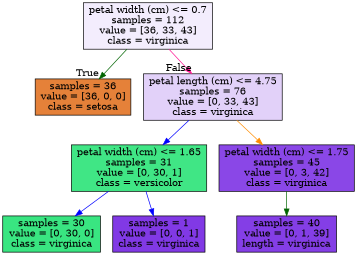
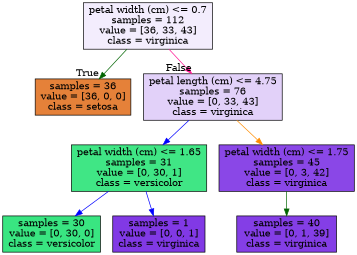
  digraph {
    node [color=black shape=box style=filled]
    edge [color=blue]
    n1 [fillcolor="#f3edfd" label="petal width (cm) <= 0.7\nsamples = 112\nvalue = [36, 33, 43]\nclass = virginica"]
    n2 [fillcolor="#e58139" label="samples = 36\nvalue = [36, 0, 0]\nclass = setosa"]
    n3 [fillcolor="#e2d1f9" label="petal length (cm) <= 4.75\nsamples = 76\nvalue = [0, 33, 43]\nclass = virginica"]
    n4 [fillcolor="#40e685" label="petal width (cm) <= 1.65\nsamples = 31\nvalue = [0, 30, 1]\nclass = versicolor"]
    n5 [fillcolor="#8a47e7" label="petal width (cm) <= 1.75\nsamples = 45\nvalue = [0, 3, 42]\nclass = virginica"]
-   n6 [fillcolor="#39e581" label="samples = 30\nvalue = [0, 30, 0]\nclass = virginica"]
+   n6 [fillcolor="#39e581" label="samples = 30\nvalue = [0, 30, 0]\nclass = versicolor"]
    n7 [fillcolor="#8139e5" label="samples = 1\nvalue = [0, 0, 1]\nclass = virginica"]
-   n8 [fillcolor="#843ee6" label="samples = 40\nvalue = [0, 1, 39]\nlength = virginica"]
+   n8 [fillcolor="#843ee6" label="samples = 40\nvalue = [0, 1, 39]\nclass = virginica"]
    n1 -> n2 [color=darkgreen headlabel=True labelangle=45 labeldistance=2.5]
    n1 -> n3 [color=deeppink headlabel=False labelangle=-45 labeldistance=2.5]
    n3 -> n4
    n3 -> n5 [color=darkorange]
    n4 -> n6
    n4 -> n7
    n5 -> n8 [color=darkgreen]
  }
